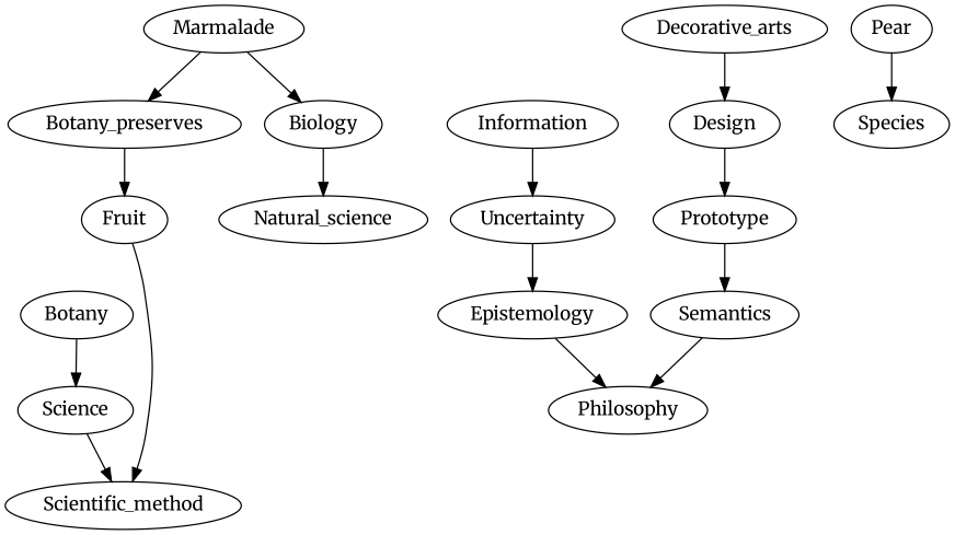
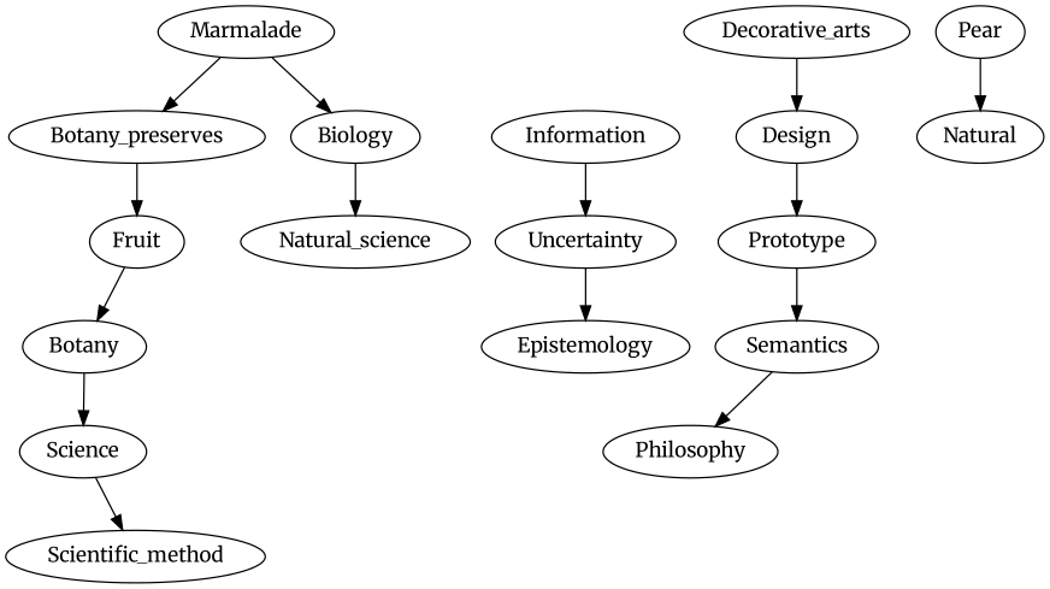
  digraph {
    fontname=Merriweather
    node [fontname=Merriweather]
    edge [fontname=Merriweather]
    n1 [label=Botany_preserves]
    Marmalade
    Biology
    Fruit
    Botany
    Science
    Scientific_method
    Information
    Uncertainty
    Epistemology
    Philosophy
    Pear
-   Species
+   Species [label=Natural]
    Natural_science
    Decorative_arts
    Design
    Prototype
    Semantics
    n1 -> Fruit
    Marmalade -> n1
    Marmalade -> Biology
    Biology -> Natural_science
-   Fruit -> Scientific_method
+   Fruit -> Botany
    Botany -> Science
    Science -> Scientific_method
    Information -> Uncertainty
    Uncertainty -> Epistemology
-   Epistemology -> Philosophy
    Pear -> Species
    Decorative_arts -> Design
    Design -> Prototype
    Prototype -> Semantics
    Semantics -> Philosophy
  }
